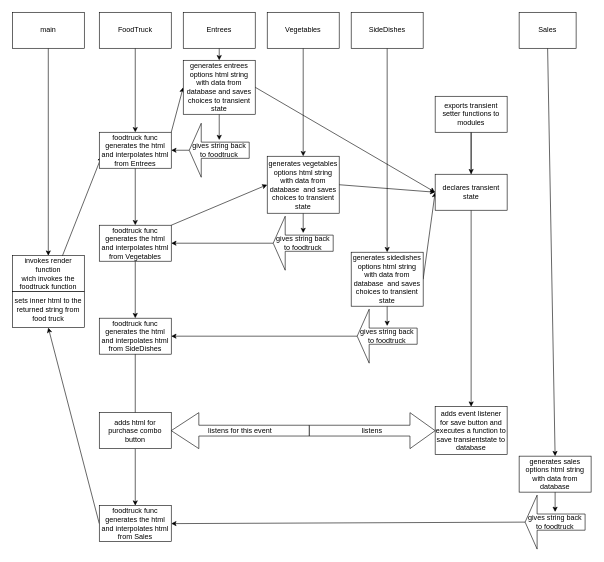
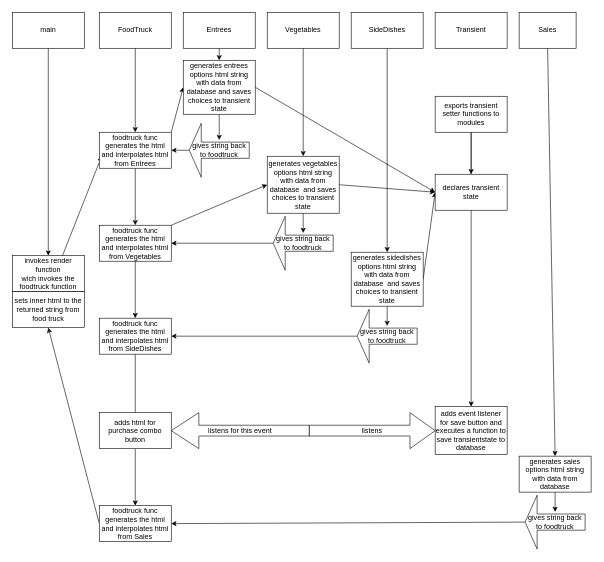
  <mxCell id="0" />
  <mxCell id="1" parent="0" />
  <mxCell id="2" value="" style="edgeStyle=none;html=1;" edge="1" parent="1" source="3" target="17"><mxGeometry relative="1" as="geometry" /></mxCell>
  <mxCell id="3" value="main" style="rounded=0;whiteSpace=wrap;html=1;" parent="1" vertex="1"><mxGeometry x="20" y="20" width="120" height="60" as="geometry" /></mxCell>
  <mxCell id="4" value="" style="edgeStyle=none;html=1;" edge="1" parent="1" source="5" target="23"><mxGeometry relative="1" as="geometry" /></mxCell>
  <mxCell id="5" value="Entrees" style="rounded=0;whiteSpace=wrap;html=1;" vertex="1" parent="1"><mxGeometry x="305" y="20" width="120" height="60" as="geometry" /></mxCell>
  <mxCell id="6" value="" style="edgeStyle=none;html=1;" edge="1" parent="1" source="7" target="20"><mxGeometry relative="1" as="geometry" /></mxCell>
  <mxCell id="7" value="FoodTruck" style="rounded=0;whiteSpace=wrap;html=1;" vertex="1" parent="1"><mxGeometry x="165" y="20" width="120" height="60" as="geometry" /></mxCell>
  <mxCell id="8" value="" style="edgeStyle=none;html=1;startArrow=none;" edge="1" parent="1" source="54" target="49"><mxGeometry relative="1" as="geometry" /></mxCell>
  <mxCell id="9" style="edgeStyle=none;html=1;exitX=0.5;exitY=1;exitDx=0;exitDy=0;entryX=0.5;entryY=0;entryDx=0;entryDy=0;" edge="1" parent="1" source="10" target="42"><mxGeometry relative="1" as="geometry" /></mxCell>
  <mxCell id="10" value="Sales" style="rounded=0;whiteSpace=wrap;html=1;" vertex="1" parent="1"><mxGeometry x="865" y="20" width="95" height="60" as="geometry" /></mxCell>
  <mxCell id="11" style="edgeStyle=none;html=1;exitX=0.5;exitY=1;exitDx=0;exitDy=0;" edge="1" parent="1" source="12" target="38"><mxGeometry relative="1" as="geometry" /></mxCell>
  <mxCell id="12" value="SideDishes" style="rounded=0;whiteSpace=wrap;html=1;" vertex="1" parent="1"><mxGeometry x="585" y="20" width="120" height="60" as="geometry" /></mxCell>
+ <mxCell id="13" value="Transient" style="rounded=0;whiteSpace=wrap;html=1;" vertex="1" parent="1"><mxGeometry x="725" y="20" width="120" height="60" as="geometry" /></mxCell>
  <mxCell id="14" style="edgeStyle=none;html=1;exitX=0.5;exitY=1;exitDx=0;exitDy=0;" edge="1" parent="1" source="15" target="28"><mxGeometry relative="1" as="geometry" /></mxCell>
  <mxCell id="15" value="Vegetables" style="rounded=0;whiteSpace=wrap;html=1;" vertex="1" parent="1"><mxGeometry x="445" y="20" width="120" height="60" as="geometry" /></mxCell>
  <mxCell id="16" style="edgeStyle=none;html=1;exitX=0.5;exitY=1;exitDx=0;exitDy=0;entryX=-0.008;entryY=0.57;entryDx=0;entryDy=0;entryPerimeter=0;" edge="1" parent="1" source="17"><mxGeometry relative="1" as="geometry"><mxPoint x="169.04" y="260" as="targetPoint" /></mxGeometry></mxCell>
  <mxCell id="17" value="invokes render function&lt;br&gt;wich invokes the foodtruck function" style="rounded=0;whiteSpace=wrap;html=1;" vertex="1" parent="1"><mxGeometry x="20" y="425.8" width="120" height="60" as="geometry" /></mxCell>
  <mxCell id="18" style="edgeStyle=none;html=1;exitX=1;exitY=0;exitDx=0;exitDy=0;entryX=0;entryY=0.5;entryDx=0;entryDy=0;" edge="1" parent="1" source="20" target="23"><mxGeometry relative="1" as="geometry" /></mxCell>
  <mxCell id="19" value="" style="edgeStyle=none;html=1;" edge="1" parent="1" source="20" target="33"><mxGeometry relative="1" as="geometry" /></mxCell>
  <mxCell id="20" value="foodtruck func generates the html and interpolates html from Entrees" style="whiteSpace=wrap;html=1;rounded=0;" vertex="1" parent="1"><mxGeometry x="165" y="220" width="120" height="60" as="geometry" /></mxCell>
  <mxCell id="21" style="edgeStyle=none;html=1;exitX=0.5;exitY=1;exitDx=0;exitDy=0;entryX=0.5;entryY=0.689;entryDx=0;entryDy=0;entryPerimeter=0;" edge="1" parent="1" source="23" target="25"><mxGeometry relative="1" as="geometry" /></mxCell>
  <mxCell id="22" style="edgeStyle=none;html=1;exitX=1;exitY=0.5;exitDx=0;exitDy=0;entryX=0;entryY=0.5;entryDx=0;entryDy=0;" edge="1" parent="1" source="23" target="54"><mxGeometry relative="1" as="geometry" /></mxCell>
  <mxCell id="23" value="generates entrees options html string with data from database and saves choices to transient state" style="whiteSpace=wrap;html=1;rounded=0;" vertex="1" parent="1"><mxGeometry x="305" y="100" width="120" height="90" as="geometry" /></mxCell>
  <mxCell id="24" style="edgeStyle=none;html=1;exitX=1;exitY=0.5;exitDx=0;exitDy=0;exitPerimeter=0;entryX=1;entryY=0.5;entryDx=0;entryDy=0;" edge="1" parent="1" source="25" target="20"><mxGeometry relative="1" as="geometry" /></mxCell>
  <mxCell id="25" value="gives string back to foodtruck" style="shape=singleArrow;direction=west;whiteSpace=wrap;html=1;" vertex="1" parent="1"><mxGeometry x="315" y="205" width="100" height="90" as="geometry" /></mxCell>
  <mxCell id="26" style="edgeStyle=none;html=1;exitX=0.5;exitY=1;exitDx=0;exitDy=0;entryX=0.5;entryY=0.689;entryDx=0;entryDy=0;entryPerimeter=0;" edge="1" parent="1" source="28" target="30"><mxGeometry relative="1" as="geometry" /></mxCell>
  <mxCell id="27" style="edgeStyle=none;html=1;exitX=1;exitY=0.5;exitDx=0;exitDy=0;entryX=0;entryY=0.5;entryDx=0;entryDy=0;" edge="1" parent="1" source="28" target="54"><mxGeometry relative="1" as="geometry" /></mxCell>
  <mxCell id="28" value="generates vegetables options html string with data from database&amp;nbsp;&amp;nbsp;and saves choices to transient state" style="whiteSpace=wrap;html=1;rounded=0;" vertex="1" parent="1"><mxGeometry x="445" y="260" width="120" height="95" as="geometry" /></mxCell>
  <mxCell id="29" style="edgeStyle=none;html=1;exitX=1;exitY=0.5;exitDx=0;exitDy=0;exitPerimeter=0;" edge="1" parent="1" source="30" target="33"><mxGeometry relative="1" as="geometry" /></mxCell>
  <mxCell id="30" value="gives string back to foodtruck" style="shape=singleArrow;direction=west;whiteSpace=wrap;html=1;" vertex="1" parent="1"><mxGeometry x="455" y="360" width="100" height="90" as="geometry" /></mxCell>
  <mxCell id="31" style="edgeStyle=none;html=1;exitX=1;exitY=0;exitDx=0;exitDy=0;entryX=0;entryY=0.5;entryDx=0;entryDy=0;" edge="1" parent="1" source="33" target="28"><mxGeometry relative="1" as="geometry" /></mxCell>
  <mxCell id="32" style="edgeStyle=none;html=1;exitX=0.5;exitY=1;exitDx=0;exitDy=0;" edge="1" parent="1" source="33" target="35"><mxGeometry relative="1" as="geometry" /></mxCell>
  <mxCell id="33" value="foodtruck func generates the html and interpolates html from Vegetables" style="whiteSpace=wrap;html=1;rounded=0;" vertex="1" parent="1"><mxGeometry x="165" y="375" width="120" height="60" as="geometry" /></mxCell>
  <mxCell id="34" style="edgeStyle=none;html=1;exitX=0.5;exitY=1;exitDx=0;exitDy=0;startArrow=none;" edge="1" parent="1" source="48" target="46"><mxGeometry relative="1" as="geometry" /></mxCell>
  <mxCell id="35" value="foodtruck func generates the html and interpolates html from SideDishes" style="whiteSpace=wrap;html=1;rounded=0;" vertex="1" parent="1"><mxGeometry x="165" y="530" width="120" height="60" as="geometry" /></mxCell>
  <mxCell id="36" style="edgeStyle=none;html=1;exitX=0.5;exitY=1;exitDx=0;exitDy=0;entryX=0.5;entryY=0.689;entryDx=0;entryDy=0;entryPerimeter=0;" edge="1" parent="1" source="38" target="40"><mxGeometry relative="1" as="geometry" /></mxCell>
  <mxCell id="37" style="edgeStyle=none;html=1;exitX=1;exitY=0.5;exitDx=0;exitDy=0;entryX=0;entryY=0.5;entryDx=0;entryDy=0;" edge="1" parent="1" source="38" target="54"><mxGeometry relative="1" as="geometry" /></mxCell>
  <mxCell id="38" value="generates sidedishes options html string with data from database&amp;nbsp;&amp;nbsp;and saves choices to transient state" style="whiteSpace=wrap;html=1;rounded=0;" vertex="1" parent="1"><mxGeometry x="585" y="420" width="120" height="90" as="geometry" /></mxCell>
  <mxCell id="39" style="edgeStyle=none;html=1;exitX=1;exitY=0.5;exitDx=0;exitDy=0;exitPerimeter=0;entryX=1;entryY=0.5;entryDx=0;entryDy=0;" edge="1" parent="1" source="40" target="35"><mxGeometry relative="1" as="geometry" /></mxCell>
  <mxCell id="40" value="gives string back to foodtruck" style="shape=singleArrow;direction=west;whiteSpace=wrap;html=1;" vertex="1" parent="1"><mxGeometry x="595" y="515" width="100" height="90" as="geometry" /></mxCell>
  <mxCell id="41" style="edgeStyle=none;html=1;exitX=0.5;exitY=1;exitDx=0;exitDy=0;entryX=0.5;entryY=0.689;entryDx=0;entryDy=0;entryPerimeter=0;" edge="1" parent="1" source="42" target="44"><mxGeometry relative="1" as="geometry" /></mxCell>
  <mxCell id="42" value="generates sales options html string with data from database" style="whiteSpace=wrap;html=1;rounded=0;" vertex="1" parent="1"><mxGeometry x="865" y="760" width="120" height="60" as="geometry" /></mxCell>
  <mxCell id="43" style="edgeStyle=none;html=1;exitX=1;exitY=0.5;exitDx=0;exitDy=0;exitPerimeter=0;entryX=1;entryY=0.5;entryDx=0;entryDy=0;" edge="1" parent="1" source="44" target="46"><mxGeometry relative="1" as="geometry" /></mxCell>
  <mxCell id="44" value="gives string back to foodtruck" style="shape=singleArrow;direction=west;whiteSpace=wrap;html=1;" vertex="1" parent="1"><mxGeometry x="875" y="825" width="100" height="90" as="geometry" /></mxCell>
  <mxCell id="45" style="edgeStyle=none;html=1;exitX=0;exitY=0.5;exitDx=0;exitDy=0;entryX=0.5;entryY=1;entryDx=0;entryDy=0;" edge="1" parent="1" source="46" target="56"><mxGeometry relative="1" as="geometry" /></mxCell>
  <mxCell id="46" value="foodtruck func generates the html and interpolates html from Sales" style="whiteSpace=wrap;html=1;rounded=0;" vertex="1" parent="1"><mxGeometry x="165" y="842.5" width="120" height="60" as="geometry" /></mxCell>
  <mxCell id="47" value="" style="edgeStyle=none;html=1;exitX=0.5;exitY=1;exitDx=0;exitDy=0;endArrow=none;" edge="1" parent="1" source="35" target="48"><mxGeometry relative="1" as="geometry"><mxPoint x="225" y="590" as="sourcePoint" /><mxPoint x="225" y="767.5" as="targetPoint" /></mxGeometry></mxCell>
  <mxCell id="48" value="adds html for purchase combo button" style="whiteSpace=wrap;html=1;rounded=0;" vertex="1" parent="1"><mxGeometry x="165" y="687.5" width="120" height="60" as="geometry" /></mxCell>
  <mxCell id="49" value="adds event listener for save button and executes a function to save transientstate to database" style="whiteSpace=wrap;html=1;rounded=0;" vertex="1" parent="1"><mxGeometry x="725" y="677.5" width="120" height="80" as="geometry" /></mxCell>
  <mxCell id="50" value="listens" style="shape=singleArrow;whiteSpace=wrap;html=1;" vertex="1" parent="1"><mxGeometry x="515" y="687.5" width="210" height="60" as="geometry" /></mxCell>
  <mxCell id="51" value="listens for this event" style="shape=singleArrow;direction=west;whiteSpace=wrap;html=1;" vertex="1" parent="1"><mxGeometry x="285" y="687.5" width="230" height="60" as="geometry" /></mxCell>
  <mxCell id="52" value="" style="edgeStyle=none;html=1;" edge="1" parent="1" source="55" target="54"><mxGeometry relative="1" as="geometry" /></mxCell>
  <mxCell id="53" value="" style="edgeStyle=none;html=1;endArrow=none;startArrow=none;" edge="1" parent="1" source="55" target="54"><mxGeometry relative="1" as="geometry"><mxPoint x="785" y="80" as="sourcePoint" /><mxPoint x="785" y="677.5" as="targetPoint" /></mxGeometry></mxCell>
  <mxCell id="54" value="declares transient state" style="whiteSpace=wrap;html=1;rounded=0;" vertex="1" parent="1"><mxGeometry x="725" y="290" width="120" height="60" as="geometry" /></mxCell>
  <mxCell id="55" value="exports transient setter functions to modules" style="whiteSpace=wrap;html=1;rounded=0;" vertex="1" parent="1"><mxGeometry x="725" y="160" width="120" height="60" as="geometry" /></mxCell>
  <mxCell id="56" value="sets inner html to the returned string from food truck" style="rounded=0;whiteSpace=wrap;html=1;" vertex="1" parent="1"><mxGeometry x="20" y="485.8" width="120" height="60" as="geometry" /></mxCell>
